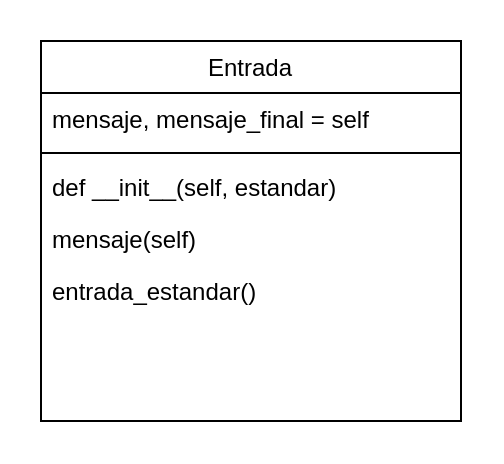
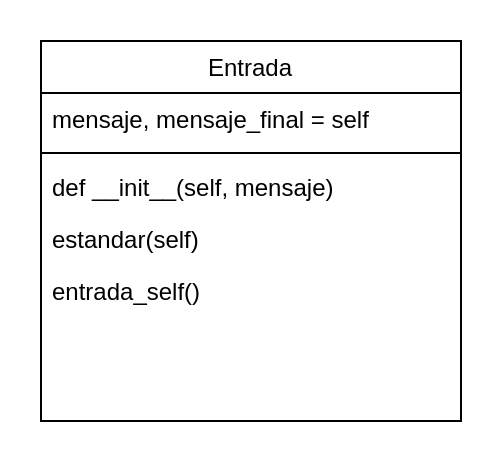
  <mxCell id="0" />
  <mxCell id="1" parent="0" />
  <mxCell id="2" value="Entrada" style="swimlane;fontStyle=0;align=center;verticalAlign=top;childLayout=stackLayout;horizontal=1;startSize=26;horizontalStack=0;resizeParent=1;resizeLast=0;collapsible=1;marginBottom=0;rounded=0;shadow=0;strokeWidth=1;" vertex="1" parent="1"><mxGeometry x="20" y="20" width="210" height="190" as="geometry"><mxRectangle x="340" y="380" width="170" height="26" as="alternateBounds" /></mxGeometry></mxCell>
  <mxCell id="3" value="mensaje, mensaje_final = self" style="text;align=left;verticalAlign=top;spacingLeft=4;spacingRight=4;overflow=hidden;rotatable=0;points=[[0,0.5],[1,0.5]];portConstraint=eastwest;" vertex="1" parent="2"><mxGeometry y="26" width="210" height="26" as="geometry" /></mxCell>
  <mxCell id="4" value="" style="line;html=1;strokeWidth=1;align=left;verticalAlign=middle;spacingTop=-1;spacingLeft=3;spacingRight=3;rotatable=0;labelPosition=right;points=[];portConstraint=eastwest;" vertex="1" parent="2"><mxGeometry y="52" width="210" height="8" as="geometry" /></mxCell>
- <mxCell id="5" value="def __init__(self, estandar)" style="text;align=left;verticalAlign=top;spacingLeft=4;spacingRight=4;overflow=hidden;rotatable=0;points=[[0,0.5],[1,0.5]];portConstraint=eastwest;" vertex="1" parent="2"><mxGeometry y="60" width="210" height="26" as="geometry" /></mxCell>
- <mxCell id="6" value="mensaje(self)" style="text;align=left;verticalAlign=top;spacingLeft=4;spacingRight=4;overflow=hidden;rotatable=0;points=[[0,0.5],[1,0.5]];portConstraint=eastwest;" vertex="1" parent="2"><mxGeometry y="86" width="210" height="26" as="geometry" /></mxCell>
- <mxCell id="7" value="entrada_estandar()" style="text;align=left;verticalAlign=top;spacingLeft=4;spacingRight=4;overflow=hidden;rotatable=0;points=[[0,0.5],[1,0.5]];portConstraint=eastwest;" vertex="1" parent="2"><mxGeometry y="112" width="210" height="26" as="geometry" /></mxCell>
+ <mxCell id="5" value="def __init__(self, mensaje)" style="text;align=left;verticalAlign=top;spacingLeft=4;spacingRight=4;overflow=hidden;rotatable=0;points=[[0,0.5],[1,0.5]];portConstraint=eastwest;" vertex="1" parent="2"><mxGeometry y="60" width="210" height="26" as="geometry" /></mxCell>
+ <mxCell id="6" value="estandar(self)" style="text;align=left;verticalAlign=top;spacingLeft=4;spacingRight=4;overflow=hidden;rotatable=0;points=[[0,0.5],[1,0.5]];portConstraint=eastwest;" vertex="1" parent="2"><mxGeometry y="86" width="210" height="26" as="geometry" /></mxCell>
+ <mxCell id="7" value="entrada_self()" style="text;align=left;verticalAlign=top;spacingLeft=4;spacingRight=4;overflow=hidden;rotatable=0;points=[[0,0.5],[1,0.5]];portConstraint=eastwest;" vertex="1" parent="2"><mxGeometry y="112" width="210" height="26" as="geometry" /></mxCell>
